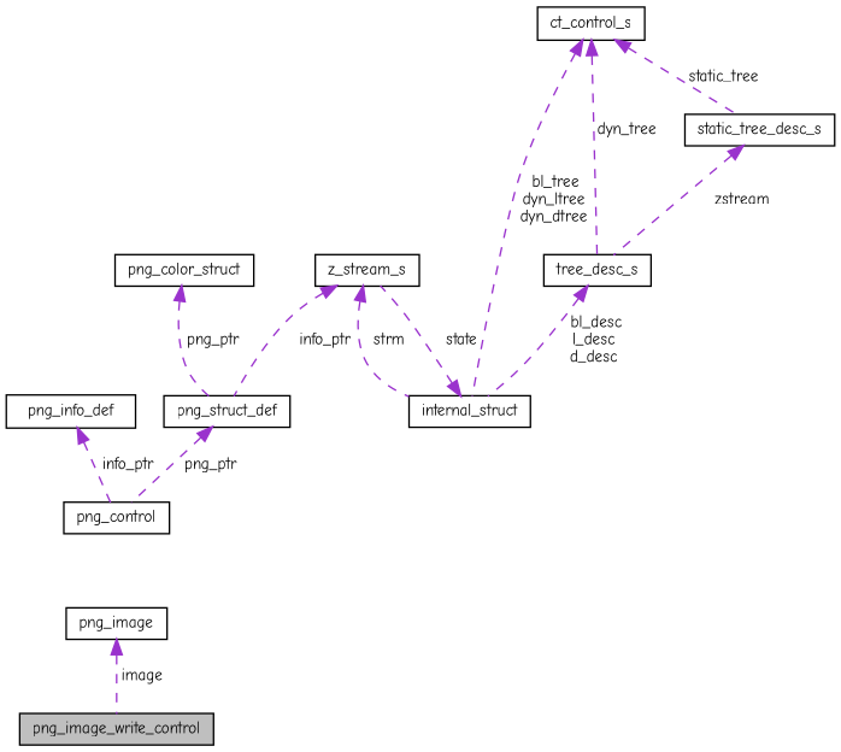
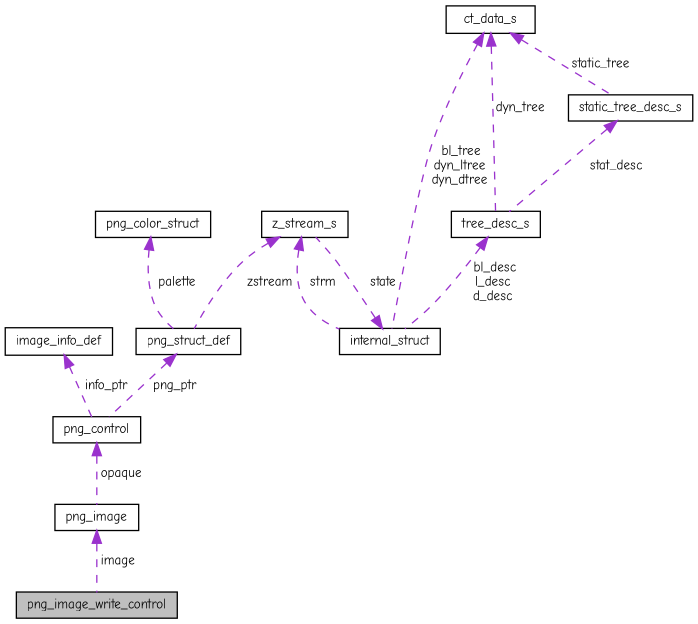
  digraph {
    fontname="Comic Neue"
    node [color=black fillcolor=white fontname="Comic Neue" fontsize=10 shape=record style=filled]
    edge [color=darkorchid3 dir=back fontname="Comic Neue" fontsize=10 labelfontname=Helvetica labelfontsize=10 style=dashed]
    n1 [fillcolor=grey75 fontcolor=black height=0.2 label=png_image_write_control width=0.4]
    n2 [height=0.2 label=png_image width=0.4]
    n3 [height=0.2 label=png_control width=0.4]
-   n4 [height=0.2 label=png_info_def width=0.4]
+   n4 [height=0.2 label=image_info_def width=0.4]
    n5 [height=0.2 label=png_color_struct width=0.4]
    n6 [height=0.2 label=png_struct_def width=0.4]
    n7 [height=0.2 label=z_stream_s width=0.4]
    n8 [height=0.2 label=internal_struct width=0.4]
    n9 [height=0.2 label=tree_desc_s width=0.4]
    n10 [height=0.2 label=static_tree_desc_s width=0.4]
-   n11 [height=0.2 label=ct_control_s width=0.4]
+   n11 [height=0.2 label=ct_data_s width=0.4]
    n2 -> n1 [label=" image"]
+   n3 -> n2 [label=" opaque"]
    n4 -> n3 [label=" info_ptr"]
-   n5 -> n6 [label=" png_ptr"]
+   n5 -> n6 [label=" palette"]
    n6 -> n3 [label=" png_ptr"]
-   n7 -> n6 [label=" info_ptr"]
+   n7 -> n6 [label=" zstream"]
    n7 -> n8 [label=" strm"]
    n8 -> n7 [label=" state"]
    n9 -> n8 [label=" bl_desc\nl_desc\nd_desc"]
-   n10 -> n9 [label=" zstream"]
+   n10 -> n9 [label=" stat_desc"]
    n11 -> n8 [label=" bl_tree\ndyn_ltree\ndyn_dtree"]
    n11 -> n9 [label=" dyn_tree"]
    n11 -> n10 [label=" static_tree"]
  }
